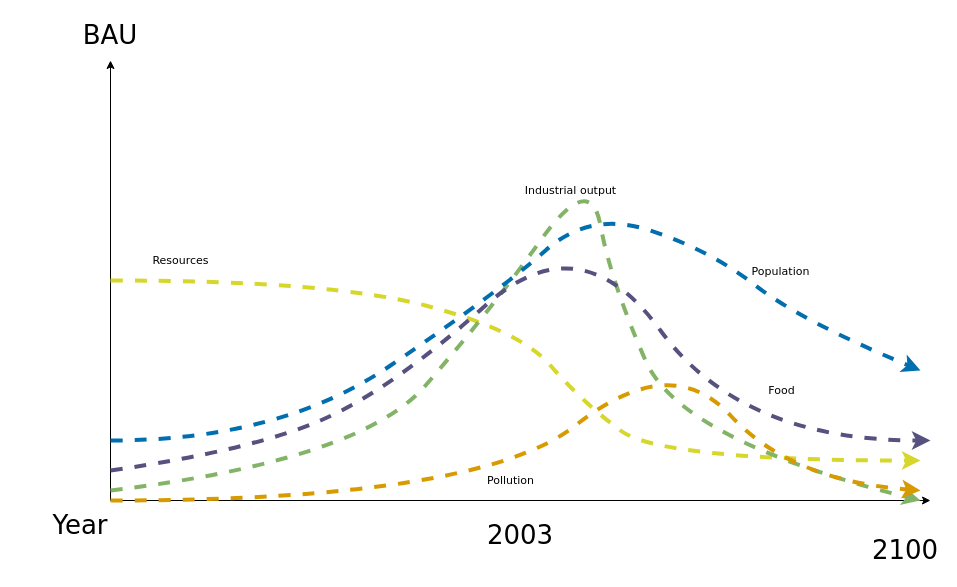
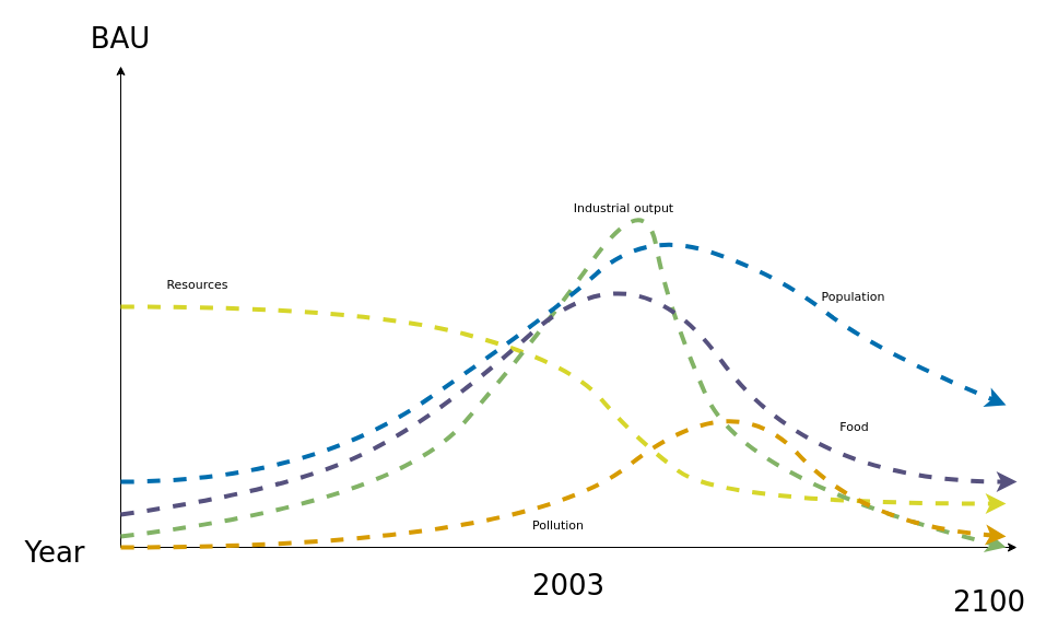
  <mxCell id="0" />
  <mxCell id="1" parent="0" />
  <mxCell id="2" value="" style="endArrow=classic;html=1;rounded=0;" edge="1" parent="1"><mxGeometry width="50" height="50" relative="1" as="geometry"><mxPoint x="110" y="500" as="sourcePoint" /><mxPoint x="110" y="60" as="targetPoint" /></mxGeometry></mxCell>
  <mxCell id="3" value="" style="endArrow=classic;html=1;rounded=0;" edge="1" parent="1"><mxGeometry width="50" height="50" relative="1" as="geometry"><mxPoint x="110" y="500" as="sourcePoint" /><mxPoint x="930" y="500" as="targetPoint" /></mxGeometry></mxCell>
  <mxCell id="4" value="" style="curved=1;endArrow=classic;html=1;rounded=0;dashed=1;fillColor=#fff2cc;strokeColor=#D6D62B;strokeWidth=4;" edge="1" parent="1"><mxGeometry width="50" height="50" relative="1" as="geometry"><mxPoint x="110" y="280" as="sourcePoint" /><mxPoint x="920" y="460" as="targetPoint" /><Array as="points"><mxPoint x="330" y="280" /><mxPoint x="520" y="330" /><mxPoint x="580" y="400" /><mxPoint x="660" y="460" /></Array></mxGeometry></mxCell>
  <mxCell id="5" value="Resources" style="edgeLabel;html=1;align=center;verticalAlign=middle;resizable=0;points=[];fontFamily=Dejavu Sans;labelBackgroundColor=none;" vertex="1" connectable="0" parent="4"><mxGeometry x="-0.405" y="-5" relative="1" as="geometry"><mxPoint x="-186" y="-35" as="offset" /></mxGeometry></mxCell>
  <mxCell id="6" value="" style="curved=1;endArrow=classic;html=1;rounded=0;dashed=1;fillColor=#d5e8d4;strokeColor=#82b366;strokeWidth=4;" edge="1" parent="1"><mxGeometry width="50" height="50" relative="1" as="geometry"><mxPoint x="110" y="490" as="sourcePoint" /><mxPoint x="920" y="500" as="targetPoint" /><Array as="points"><mxPoint x="360" y="460" /><mxPoint x="490" y="310" /><mxPoint x="590" y="170" /><mxPoint x="610" y="280" /><mxPoint x="680" y="440" /></Array></mxGeometry></mxCell>
  <mxCell id="7" value="Industrial output" style="edgeLabel;html=1;align=center;verticalAlign=middle;resizable=0;points=[];fontFamily=Dejavu Sans;labelBackgroundColor=none;" vertex="1" connectable="0" parent="6"><mxGeometry x="0.132" y="-9" relative="1" as="geometry"><mxPoint x="-17" y="-13" as="offset" /></mxGeometry></mxCell>
  <mxCell id="8" value="" style="curved=1;endArrow=classic;html=1;rounded=0;dashed=1;fillColor=#ffe6cc;strokeColor=#d79b00;strokeWidth=4;" edge="1" parent="1"><mxGeometry width="50" height="50" relative="1" as="geometry"><mxPoint x="110" y="500" as="sourcePoint" /><mxPoint x="920" y="490" as="targetPoint" /><Array as="points"><mxPoint x="480" y="500" /><mxPoint x="670" y="350" /><mxPoint x="790" y="480" /></Array></mxGeometry></mxCell>
  <mxCell id="9" value="Pollution" style="edgeLabel;html=1;align=center;verticalAlign=middle;resizable=0;points=[];fontFamily=Dejavu Sans;labelBackgroundColor=none;" vertex="1" connectable="0" parent="8"><mxGeometry x="-0.093" y="13" relative="1" as="geometry"><mxPoint x="1" y="19" as="offset" /></mxGeometry></mxCell>
  <mxCell id="10" value="" style="curved=1;endArrow=classic;html=1;rounded=0;dashed=1;fillColor=#d0cee2;strokeColor=#56517e;strokeWidth=4;" edge="1" parent="1"><mxGeometry width="50" height="50" relative="1" as="geometry"><mxPoint x="110" y="470" as="sourcePoint" /><mxPoint x="930" y="440" as="targetPoint" /><Array as="points"><mxPoint x="250" y="450" /><mxPoint x="390" y="390" /><mxPoint x="580" y="220" /><mxPoint x="740" y="440" /></Array></mxGeometry></mxCell>
  <mxCell id="11" value="Food" style="edgeLabel;html=1;align=center;verticalAlign=middle;resizable=0;points=[];fontFamily=Dejavu Sans;labelBackgroundColor=none;" vertex="1" connectable="0" parent="10"><mxGeometry x="0.572" y="27" relative="1" as="geometry"><mxPoint x="34" y="-13" as="offset" /></mxGeometry></mxCell>
  <mxCell id="12" value="" style="curved=1;endArrow=classic;html=1;rounded=0;dashed=1;fillColor=#1ba1e2;strokeColor=#006EAF;strokeWidth=4;" edge="1" parent="1"><mxGeometry width="50" height="50" relative="1" as="geometry"><mxPoint x="110" y="440" as="sourcePoint" /><mxPoint x="920" y="370" as="targetPoint" /><Array as="points"><mxPoint x="280" y="440" /><mxPoint x="500" y="290" /><mxPoint x="590" y="210" /><mxPoint x="710" y="250" /><mxPoint x="800" y="320" /></Array></mxGeometry></mxCell>
  <mxCell id="13" value="Population" style="edgeLabel;html=1;align=center;verticalAlign=middle;resizable=0;points=[];fontFamily=Dejavu Sans;labelBackgroundColor=none;" vertex="1" connectable="0" parent="12"><mxGeometry x="0.637" y="3" relative="1" as="geometry"><mxPoint x="8" y="-24" as="offset" /></mxGeometry></mxCell>
  <mxCell id="14" value="BAU" style="text;html=1;strokeColor=none;fillColor=none;align=center;verticalAlign=middle;whiteSpace=wrap;rounded=0;labelBackgroundColor=none;fontFamily=Dejavu Sans;opacity=20;fontSize=26;" vertex="1" parent="1"><mxGeometry x="80" y="20" width="60" height="30" as="geometry" /></mxCell>
- <mxCell id="15" value="Year" style="text;html=1;strokeColor=none;fillColor=none;align=center;verticalAlign=middle;whiteSpace=wrap;rounded=0;labelBackgroundColor=none;fontFamily=Dejavu Sans;opacity=20;fontSize=26;" vertex="1" parent="1"><mxGeometry x="50" y="510" width="60" height="30" as="geometry" /></mxCell>
+ <mxCell id="15" value="Year" style="text;html=1;strokeColor=none;fillColor=none;align=center;verticalAlign=middle;whiteSpace=wrap;rounded=0;labelBackgroundColor=none;fontFamily=Dejavu Sans;opacity=20;fontSize=26;" vertex="1" parent="1"><mxGeometry x="20" y="490" width="60" height="30" as="geometry" /></mxCell>
  <mxCell id="16" value="2003" style="text;html=1;strokeColor=none;fillColor=none;align=center;verticalAlign=middle;whiteSpace=wrap;rounded=0;labelBackgroundColor=none;fontFamily=Dejavu Sans;opacity=20;fontSize=26;" vertex="1" parent="1"><mxGeometry x="490" y="520" width="60" height="30" as="geometry" /></mxCell>
  <mxCell id="17" value="2100" style="text;html=1;strokeColor=none;fillColor=none;align=center;verticalAlign=middle;whiteSpace=wrap;rounded=0;labelBackgroundColor=none;fontFamily=Dejavu Sans;opacity=20;fontSize=26;" vertex="1" parent="1"><mxGeometry x="875" y="535" width="60" height="30" as="geometry" /></mxCell>
